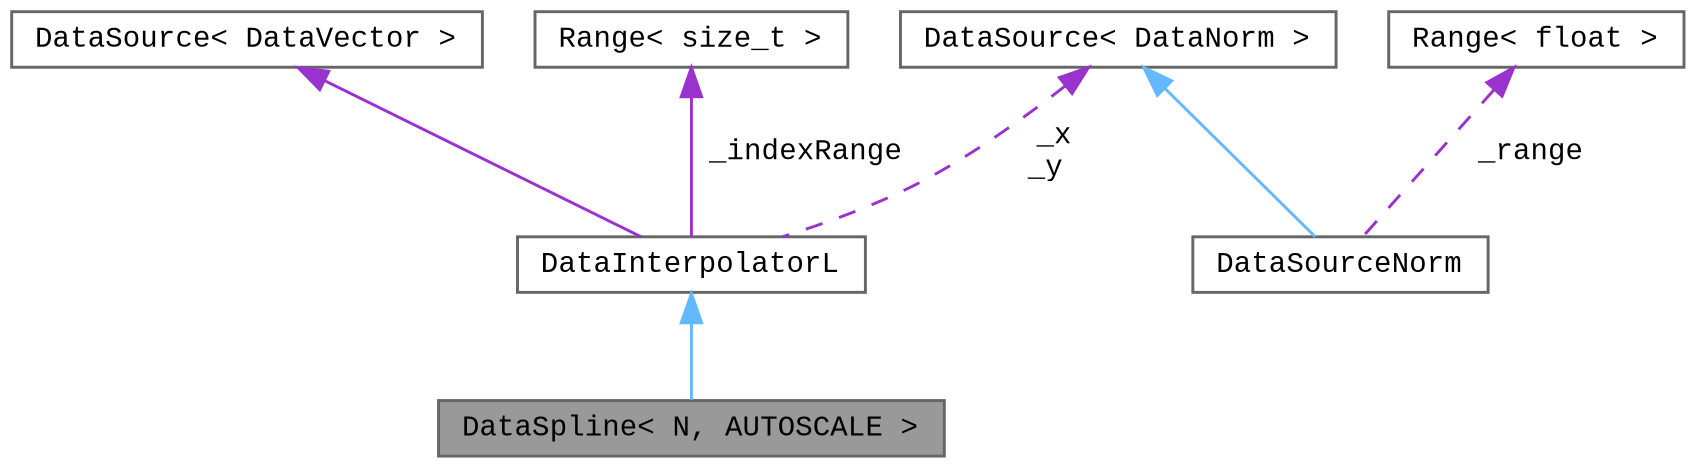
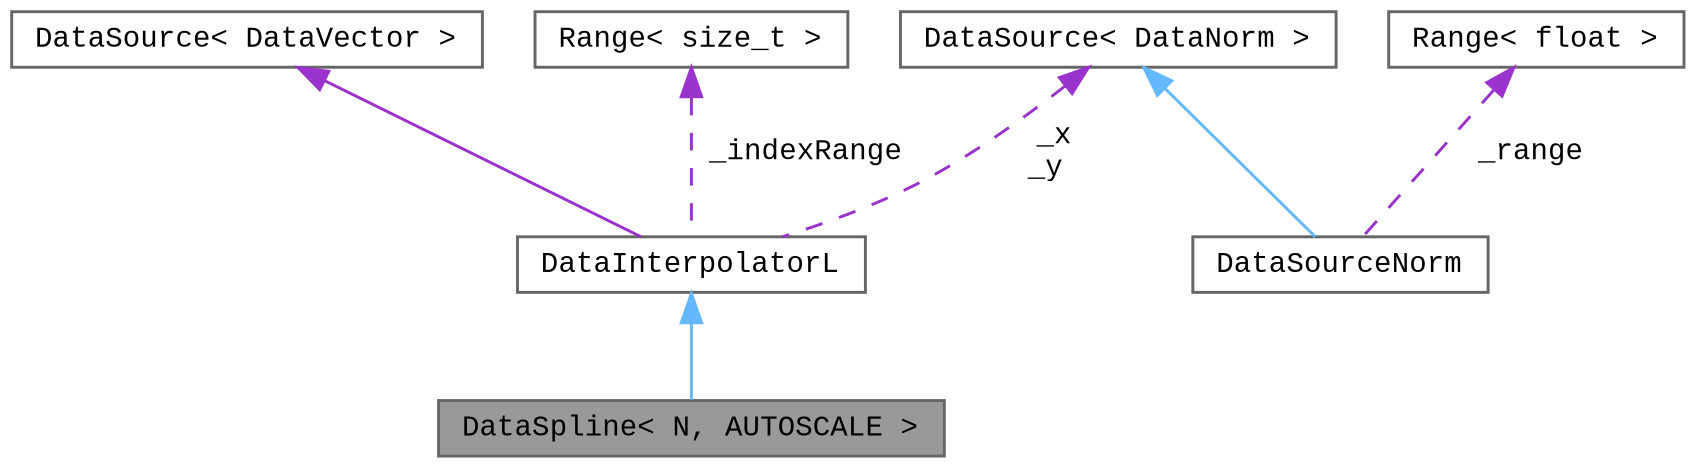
  digraph {
    fontname="Liberation Mono"
    node [color=gray40 fillcolor=white fontname="Liberation Mono" fontsize=10 shape=box style=filled]
    edge [color=darkorchid3 dir=back fontname="Liberation Mono" fontsize=10 labelfontname=Helvetica labelfontsize=10 style=solid]
    n1 [fillcolor=grey60 fontcolor=black height=0.2 label="DataSpline\< N, AUTOSCALE \>" width=0.4]
    n2 [height=0.2 label=DataInterpolatorL width=0.4]
    n3 [height=0.2 label="DataSource\< DataVector \>" width=0.4]
    n4 [height=0.2 label=DataSourceNorm width=0.4]
    n5 [height=0.2 label="DataSource\< DataNorm \>" width=0.4]
    n6 [height=0.2 label="Range\< float \>" width=0.4]
    n7 [height=0.2 label="Range\< size_t \>" width=0.4]
    n2 -> n1 [color=steelblue1]
    n3 -> n2
    n5 -> n2 [label=" _x\n_y" style=dashed]
    n5 -> n4 [color=steelblue1]
    n6 -> n4 [label=" _range" style=dashed]
-   n7 -> n2 [label=" _indexRange"]
+   n7 -> n2 [label=" _indexRange" style=dashed]
  }
